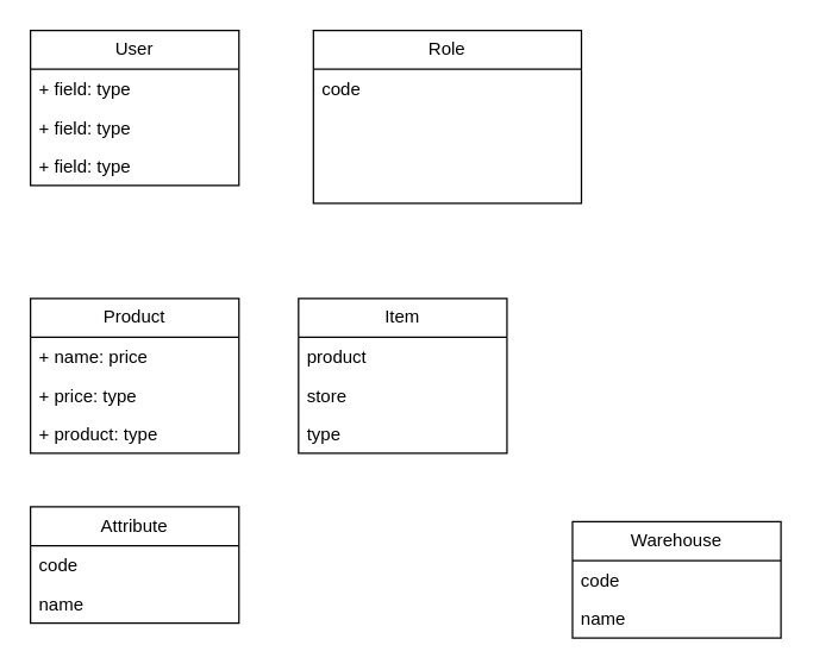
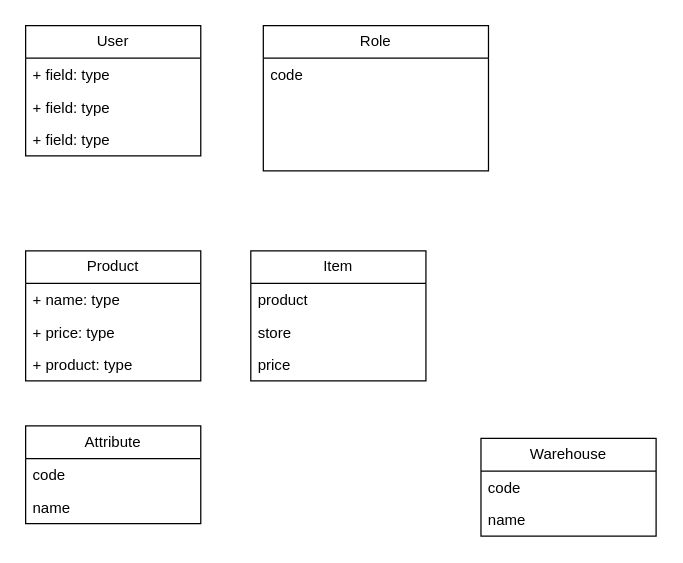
  <mxCell id="0" />
  <mxCell id="1" parent="0" />
  <mxCell id="2" value="Product" style="swimlane;fontStyle=0;childLayout=stackLayout;horizontal=1;startSize=26;fillColor=none;horizontalStack=0;resizeParent=1;resizeParentMax=0;resizeLast=0;collapsible=1;marginBottom=0;whiteSpace=wrap;html=1;" parent="1" vertex="1"><mxGeometry x="20" y="200" width="140" height="104" as="geometry" /></mxCell>
- <mxCell id="3" value="+ name: price" style="text;strokeColor=none;fillColor=none;align=left;verticalAlign=top;spacingLeft=4;spacingRight=4;overflow=hidden;rotatable=0;points=[[0,0.5],[1,0.5]];portConstraint=eastwest;whiteSpace=wrap;html=1;" parent="2" vertex="1"><mxGeometry y="26" width="140" height="26" as="geometry" /></mxCell>
+ <mxCell id="3" value="+ name: type" style="text;strokeColor=none;fillColor=none;align=left;verticalAlign=top;spacingLeft=4;spacingRight=4;overflow=hidden;rotatable=0;points=[[0,0.5],[1,0.5]];portConstraint=eastwest;whiteSpace=wrap;html=1;" parent="2" vertex="1"><mxGeometry y="26" width="140" height="26" as="geometry" /></mxCell>
  <mxCell id="4" value="+ price: type" style="text;strokeColor=none;fillColor=none;align=left;verticalAlign=top;spacingLeft=4;spacingRight=4;overflow=hidden;rotatable=0;points=[[0,0.5],[1,0.5]];portConstraint=eastwest;whiteSpace=wrap;html=1;" parent="2" vertex="1"><mxGeometry y="52" width="140" height="26" as="geometry" /></mxCell>
  <mxCell id="5" value="+ product: type" style="text;strokeColor=none;fillColor=none;align=left;verticalAlign=top;spacingLeft=4;spacingRight=4;overflow=hidden;rotatable=0;points=[[0,0.5],[1,0.5]];portConstraint=eastwest;whiteSpace=wrap;html=1;" parent="2" vertex="1"><mxGeometry y="78" width="140" height="26" as="geometry" /></mxCell>
  <mxCell id="6" value="Attribute" style="swimlane;fontStyle=0;childLayout=stackLayout;horizontal=1;startSize=26;fillColor=none;horizontalStack=0;resizeParent=1;resizeParentMax=0;resizeLast=0;collapsible=1;marginBottom=0;whiteSpace=wrap;html=1;" parent="1" vertex="1"><mxGeometry x="20" y="340" width="140" height="78" as="geometry" /></mxCell>
  <mxCell id="7" value="code" style="text;strokeColor=none;fillColor=none;align=left;verticalAlign=top;spacingLeft=4;spacingRight=4;overflow=hidden;rotatable=0;points=[[0,0.5],[1,0.5]];portConstraint=eastwest;whiteSpace=wrap;html=1;" parent="6" vertex="1"><mxGeometry y="26" width="140" height="26" as="geometry" /></mxCell>
  <mxCell id="8" value="name" style="text;strokeColor=none;fillColor=none;align=left;verticalAlign=top;spacingLeft=4;spacingRight=4;overflow=hidden;rotatable=0;points=[[0,0.5],[1,0.5]];portConstraint=eastwest;whiteSpace=wrap;html=1;" parent="6" vertex="1"><mxGeometry y="52" width="140" height="26" as="geometry" /></mxCell>
  <mxCell id="9" value="Warehouse" style="swimlane;fontStyle=0;childLayout=stackLayout;horizontal=1;startSize=26;fillColor=none;horizontalStack=0;resizeParent=1;resizeParentMax=0;resizeLast=0;collapsible=1;marginBottom=0;whiteSpace=wrap;html=1;" vertex="1" parent="1"><mxGeometry x="384" y="350" width="140" height="78" as="geometry" /></mxCell>
  <mxCell id="10" value="code" style="text;strokeColor=none;fillColor=none;align=left;verticalAlign=top;spacingLeft=4;spacingRight=4;overflow=hidden;rotatable=0;points=[[0,0.5],[1,0.5]];portConstraint=eastwest;whiteSpace=wrap;html=1;" vertex="1" parent="9"><mxGeometry y="26" width="140" height="26" as="geometry" /></mxCell>
  <mxCell id="11" value="name" style="text;strokeColor=none;fillColor=none;align=left;verticalAlign=top;spacingLeft=4;spacingRight=4;overflow=hidden;rotatable=0;points=[[0,0.5],[1,0.5]];portConstraint=eastwest;whiteSpace=wrap;html=1;" vertex="1" parent="9"><mxGeometry y="52" width="140" height="26" as="geometry" /></mxCell>
  <mxCell id="12" value="Item" style="swimlane;fontStyle=0;childLayout=stackLayout;horizontal=1;startSize=26;fillColor=none;horizontalStack=0;resizeParent=1;resizeParentMax=0;resizeLast=0;collapsible=1;marginBottom=0;whiteSpace=wrap;html=1;" vertex="1" parent="1"><mxGeometry x="200" y="200" width="140" height="104" as="geometry" /></mxCell>
  <mxCell id="13" value="product" style="text;strokeColor=none;fillColor=none;align=left;verticalAlign=top;spacingLeft=4;spacingRight=4;overflow=hidden;rotatable=0;points=[[0,0.5],[1,0.5]];portConstraint=eastwest;whiteSpace=wrap;html=1;" vertex="1" parent="12"><mxGeometry y="26" width="140" height="26" as="geometry" /></mxCell>
  <mxCell id="14" value="store" style="text;strokeColor=none;fillColor=none;align=left;verticalAlign=top;spacingLeft=4;spacingRight=4;overflow=hidden;rotatable=0;points=[[0,0.5],[1,0.5]];portConstraint=eastwest;whiteSpace=wrap;html=1;" vertex="1" parent="12"><mxGeometry y="52" width="140" height="26" as="geometry" /></mxCell>
- <mxCell id="15" value="type" style="text;strokeColor=none;fillColor=none;align=left;verticalAlign=top;spacingLeft=4;spacingRight=4;overflow=hidden;rotatable=0;points=[[0,0.5],[1,0.5]];portConstraint=eastwest;whiteSpace=wrap;html=1;" vertex="1" parent="12"><mxGeometry y="78" width="140" height="26" as="geometry" /></mxCell>
+ <mxCell id="15" value="price" style="text;strokeColor=none;fillColor=none;align=left;verticalAlign=top;spacingLeft=4;spacingRight=4;overflow=hidden;rotatable=0;points=[[0,0.5],[1,0.5]];portConstraint=eastwest;whiteSpace=wrap;html=1;" vertex="1" parent="12"><mxGeometry y="78" width="140" height="26" as="geometry" /></mxCell>
  <mxCell id="16" value="User" style="swimlane;fontStyle=0;childLayout=stackLayout;horizontal=1;startSize=26;fillColor=none;horizontalStack=0;resizeParent=1;resizeParentMax=0;resizeLast=0;collapsible=1;marginBottom=0;whiteSpace=wrap;html=1;" vertex="1" parent="1"><mxGeometry x="20" y="20" width="140" height="104" as="geometry" /></mxCell>
  <mxCell id="17" value="+ field: type" style="text;strokeColor=none;fillColor=none;align=left;verticalAlign=top;spacingLeft=4;spacingRight=4;overflow=hidden;rotatable=0;points=[[0,0.5],[1,0.5]];portConstraint=eastwest;whiteSpace=wrap;html=1;" vertex="1" parent="16"><mxGeometry y="26" width="140" height="26" as="geometry" /></mxCell>
  <mxCell id="18" value="+ field: type" style="text;strokeColor=none;fillColor=none;align=left;verticalAlign=top;spacingLeft=4;spacingRight=4;overflow=hidden;rotatable=0;points=[[0,0.5],[1,0.5]];portConstraint=eastwest;whiteSpace=wrap;html=1;" vertex="1" parent="16"><mxGeometry y="52" width="140" height="26" as="geometry" /></mxCell>
  <mxCell id="19" value="+ field: type" style="text;strokeColor=none;fillColor=none;align=left;verticalAlign=top;spacingLeft=4;spacingRight=4;overflow=hidden;rotatable=0;points=[[0,0.5],[1,0.5]];portConstraint=eastwest;whiteSpace=wrap;html=1;" vertex="1" parent="16"><mxGeometry y="78" width="140" height="26" as="geometry" /></mxCell>
  <mxCell id="20" value="Role" style="swimlane;fontStyle=0;childLayout=stackLayout;horizontal=1;startSize=26;fillColor=none;horizontalStack=0;resizeParent=1;resizeParentMax=0;resizeLast=0;collapsible=1;marginBottom=0;whiteSpace=wrap;html=1;" vertex="1" parent="1"><mxGeometry x="210" y="20" width="180" height="116" as="geometry"><mxRectangle x="240" y="110" width="70" height="30" as="alternateBounds" /></mxGeometry></mxCell>
  <mxCell id="21" value="code" style="text;strokeColor=none;fillColor=none;align=left;verticalAlign=top;spacingLeft=4;spacingRight=4;overflow=hidden;rotatable=0;points=[[0,0.5],[1,0.5]];portConstraint=eastwest;whiteSpace=wrap;html=1;" vertex="1" parent="20"><mxGeometry y="26" width="180" height="26" as="geometry" /></mxCell>
  <mxCell id="22" value="&lt;p style=&quot;border-color: var(--border-color); margin: 0px 0px 0px 4px;&quot;&gt;&lt;br&gt;&lt;/p&gt;" style="text;strokeColor=none;fillColor=none;align=left;verticalAlign=top;spacingLeft=4;spacingRight=4;overflow=hidden;rotatable=0;points=[[0,0.5],[1,0.5]];portConstraint=eastwest;whiteSpace=wrap;html=1;" vertex="1" parent="20"><mxGeometry y="52" width="180" height="64" as="geometry" /></mxCell>
